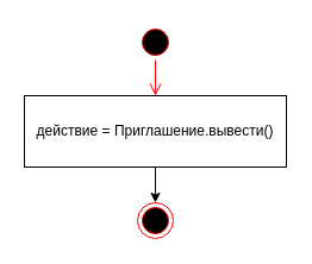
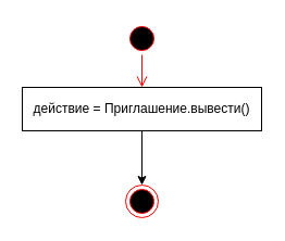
  <mxCell id="0" />
  <mxCell id="1" parent="0" />
  <mxCell id="2" value="" style="ellipse;html=1;shape=startState;fillColor=#000000;strokeColor=#ff0000;" vertex="1" parent="1"><mxGeometry x="115" y="20" width="30" height="30" as="geometry" /></mxCell>
  <mxCell id="3" value="" style="edgeStyle=orthogonalEdgeStyle;html=1;verticalAlign=bottom;endArrow=open;endSize=8;strokeColor=#ff0000;rounded=0;" edge="1" source="2" parent="1" target="4"><mxGeometry relative="1" as="geometry"><mxPoint x="130" y="80" as="targetPoint" /></mxGeometry></mxCell>
- <mxCell id="4" value="действие = Приглашение.вывести()" style="rounded=0;whiteSpace=wrap;html=1;" vertex="1" parent="1"><mxGeometry x="20" y="80" width="220" height="60" as="geometry" /></mxCell>
+ <mxCell id="4" value="действие = Приглашение.вывести()" style="rounded=0;whiteSpace=wrap;html=1;" vertex="1" parent="1"><mxGeometry x="20" y="80" width="220" height="40" as="geometry" /></mxCell>
  <mxCell id="5" value="" style="ellipse;html=1;shape=endState;fillColor=#000000;strokeColor=#ff0000;" vertex="1" parent="1"><mxGeometry x="115" y="170" width="30" height="30" as="geometry" /></mxCell>
  <mxCell id="6" value="" style="endArrow=classic;html=1;rounded=0;" edge="1" parent="1" source="4" target="5"><mxGeometry width="50" height="50" relative="1" as="geometry"><mxPoint x="130" y="320" as="sourcePoint" /><mxPoint x="140" y="270" as="targetPoint" /></mxGeometry></mxCell>
